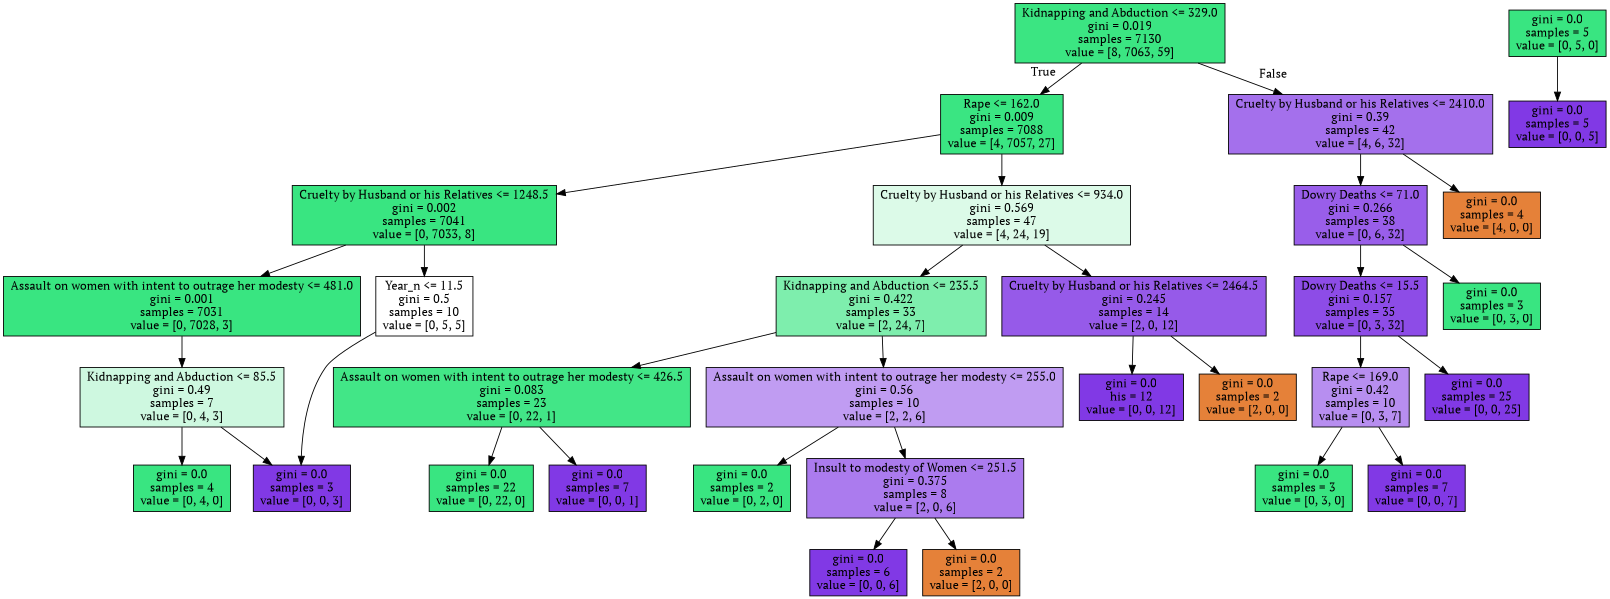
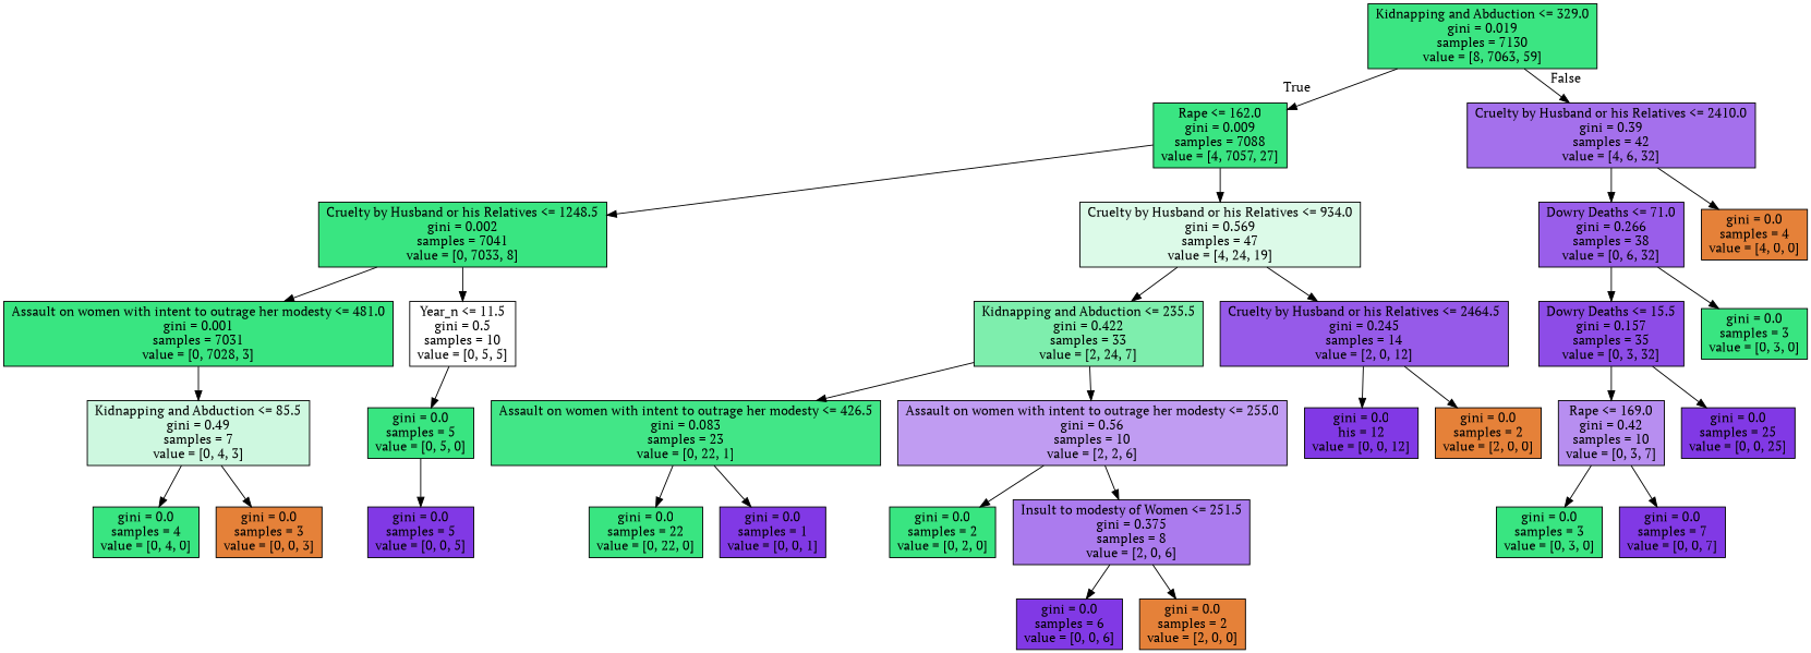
  digraph {
    fontname="PT Serif"
    node [color=black fillcolor="#39e581" fontname="PT Serif" shape=box style=filled]
    edge [fontname="PT Serif"]
    n1 [fillcolor="#3be582" label="Kidnapping and Abduction <= 329.0\ngini = 0.019\nsamples = 7130\nvalue = [8, 7063, 59]"]
    n2 [fillcolor="#3ae582" label="Rape <= 162.0\ngini = 0.009\nsamples = 7088\nvalue = [4, 7057, 27]"]
    n3 [fillcolor="#a470ec" label="Cruelty by Husband or his Relatives <= 2410.0\ngini = 0.39\nsamples = 42\nvalue = [4, 6, 32]"]
    n4 [label="Cruelty by Husband or his Relatives <= 1248.5\ngini = 0.002\nsamples = 7041\nvalue = [0, 7033, 8]"]
    n5 [fillcolor="#dcfae8" label="Cruelty by Husband or his Relatives <= 934.0\ngini = 0.569\nsamples = 47\nvalue = [4, 24, 19]"]
    n6 [fillcolor="#995eea" label="Dowry Deaths <= 71.0\ngini = 0.266\nsamples = 38\nvalue = [0, 6, 32]"]
    n7 [fillcolor="#e58139" label="gini = 0.0\nsamples = 4\nvalue = [4, 0, 0]"]
    n8 [label="Assault on women with intent to outrage her modesty <= 481.0\ngini = 0.001\nsamples = 7031\nvalue = [0, 7028, 3]"]
    n9 [fillcolor="#ffffff" label="Year_n <= 11.5\ngini = 0.5\nsamples = 10\nvalue = [0, 5, 5]"]
    n10 [fillcolor="#7eeead" label="Kidnapping and Abduction <= 235.5\ngini = 0.422\nsamples = 33\nvalue = [2, 24, 7]"]
    n11 [fillcolor="#965ae9" label="Cruelty by Husband or his Relatives <= 2464.5\ngini = 0.245\nsamples = 14\nvalue = [2, 0, 12]"]
    n12 [fillcolor="#cef8e0" label="Kidnapping and Abduction <= 85.5\ngini = 0.49\nsamples = 7\nvalue = [0, 4, 3]"]
    n13 [label="gini = 0.0\nsamples = 5\nvalue = [0, 5, 0]"]
    n14 [label="gini = 0.0\nsamples = 4\nvalue = [0, 4, 0]"]
-   n15 [fillcolor="#8139e5" label="gini = 0.0\nsamples = 3\nvalue = [0, 0, 3]"]
+   n15 [fillcolor="#e58139" label="gini = 0.0\nsamples = 3\nvalue = [0, 0, 3]"]
    n16 [fillcolor="#8139e5" label="gini = 0.0\nsamples = 5\nvalue = [0, 0, 5]"]
    n17 [fillcolor="#42e687" label="Assault on women with intent to outrage her modesty <= 426.5\ngini = 0.083\nsamples = 23\nvalue = [0, 22, 1]"]
    n18 [fillcolor="#c09cf2" label="Assault on women with intent to outrage her modesty <= 255.0\ngini = 0.56\nsamples = 10\nvalue = [2, 2, 6]"]
    n19 [fillcolor="#8139e5" label="gini = 0.0\nhis = 12\nvalue = [0, 0, 12]"]
    n20 [fillcolor="#e58139" label="gini = 0.0\nsamples = 2\nvalue = [2, 0, 0]"]
    n21 [label="gini = 0.0\nsamples = 22\nvalue = [0, 22, 0]"]
-   n22 [fillcolor="#8139e5" label="gini = 0.0\nsamples = 7\nvalue = [0, 0, 1]"]
+   n22 [fillcolor="#8139e5" label="gini = 0.0\nsamples = 1\nvalue = [0, 0, 1]"]
    n23 [label="gini = 0.0\nsamples = 2\nvalue = [0, 2, 0]"]
    n24 [fillcolor="#ab7bee" label="Insult to modesty of Women <= 251.5\ngini = 0.375\nsamples = 8\nvalue = [2, 0, 6]"]
    n25 [fillcolor="#8139e5" label="gini = 0.0\nsamples = 6\nvalue = [0, 0, 6]"]
    n26 [fillcolor="#e58139" label="gini = 0.0\nsamples = 2\nvalue = [2, 0, 0]"]
    n27 [fillcolor="#8d4ce7" label="Dowry Deaths <= 15.5\ngini = 0.157\nsamples = 35\nvalue = [0, 3, 32]"]
    n28 [label="gini = 0.0\nsamples = 3\nvalue = [0, 3, 0]"]
    n29 [fillcolor="#b78ef0" label="Rape <= 169.0\ngini = 0.42\nsamples = 10\nvalue = [0, 3, 7]"]
    n30 [fillcolor="#8139e5" label="gini = 0.0\nsamples = 25\nvalue = [0, 0, 25]"]
    n31 [label="gini = 0.0\nsamples = 3\nvalue = [0, 3, 0]"]
    n32 [fillcolor="#8139e5" label="gini = 0.0\nsamples = 7\nvalue = [0, 0, 7]"]
    n1 -> n2 [headlabel=True labelangle=45 labeldistance=2.5]
    n1 -> n3 [headlabel=False labelangle=-45 labeldistance=2.5]
    n2 -> n4
    n2 -> n5
    n3 -> n6
    n3 -> n7
    n4 -> n8
    n4 -> n9
    n5 -> n10
    n5 -> n11
    n6 -> n27
    n6 -> n28
    n8 -> n12
-   n9 -> n15
+   n9 -> n13
    n10 -> n17
    n10 -> n18
    n11 -> n19
    n11 -> n20
    n12 -> n14
    n12 -> n15
    n13 -> n16
    n17 -> n21
    n17 -> n22
    n18 -> n23
    n18 -> n24
    n24 -> n25
    n24 -> n26
    n27 -> n29
    n27 -> n30
    n29 -> n31
    n29 -> n32
  }
